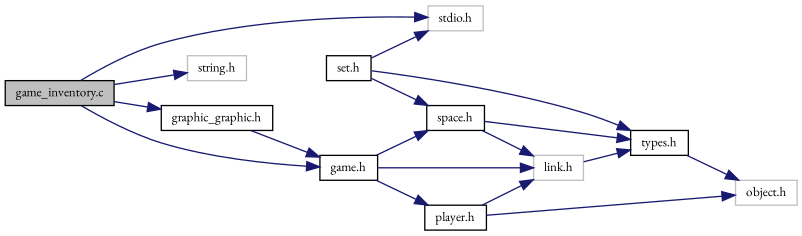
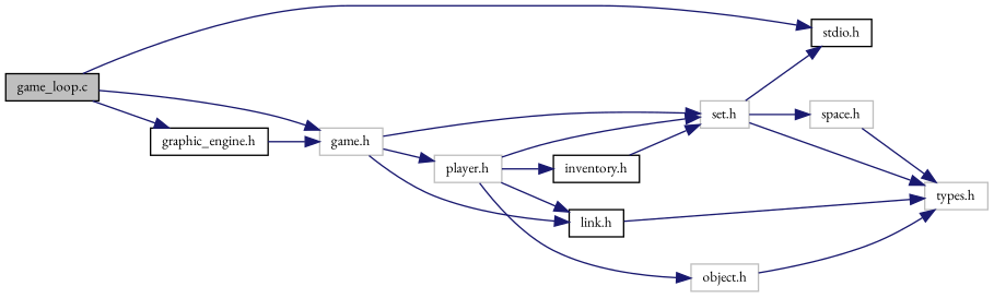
  digraph {
    fontname="EB Garamond"
    rankdir=LR
    node [color=black fillcolor=white fontname="EB Garamond" fontsize=10 shape=record style=filled]
    edge [color=midnightblue fontname="EB Garamond" fontsize=10 labelfontname=Helvetica labelfontsize=10 style=solid]
-   n1 [fillcolor=grey75 fontcolor=black height=0.2 label="game_inventory.c" width=0.4]
-   n2 [color=grey75 height=0.2 label="stdio.h" width=0.4]
-   n3 [color=grey75 height=0.2 label="string.h" width=0.4]
-   n4 [height=0.2 label="graphic_graphic.h" width=0.4]
-   n5 [height=0.2 label="game.h" width=0.4]
-   n6 [height=0.2 label="player.h" width=0.4]
-   n7 [color=grey75 height=0.2 label="link.h" width=0.4]
-   n8 [height=0.2 label="space.h" width=0.4]
+   n1 [fillcolor=grey75 fontcolor=black height=0.2 label="game_loop.c" width=0.4]
+   n2 [height=0.2 label="stdio.h" width=0.4]
+   n4 [height=0.2 label="graphic_engine.h" width=0.4]
+   n5 [color=grey75 height=0.2 label="game.h" width=0.4]
+   n6 [color=grey75 height=0.2 label="player.h" width=0.4]
+   n7 [height=0.2 label="link.h" width=0.4]
+   n8 [color=grey75 height=0.2 label="space.h" width=0.4]
    n9 [color=grey75 height=0.2 label="object.h" width=0.4]
-   n11 [height=0.2 label="set.h" width=0.4]
-   n12 [height=0.2 label="types.h" width=0.4]
+   n10 [height=0.2 label="inventory.h" width=0.4]
+   n11 [color=grey75 height=0.2 label="set.h" width=0.4]
+   n12 [color=grey75 height=0.2 label="types.h" width=0.4]
    n1 -> n2
-   n1 -> n3
    n1 -> n4
    n1 -> n5
    n4 -> n5
    n5 -> n6
    n5 -> n7
-   n5 -> n8
+   n5 -> n11
    n6 -> n7
    n6 -> n9
+   n6 -> n10
+   n6 -> n11
    n7 -> n12
-   n8 -> n7
    n8 -> n12
-   n12 -> n9
+   n9 -> n12
+   n10 -> n11
    n11 -> n2
    n11 -> n8
    n11 -> n12
  }
